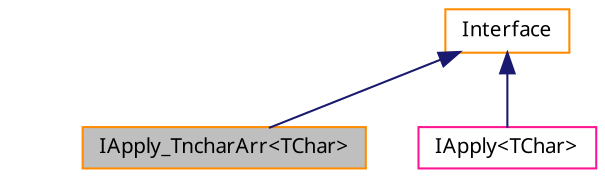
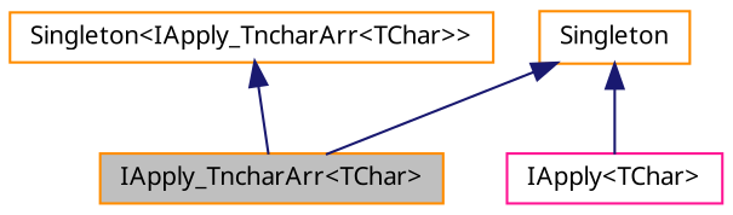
  digraph {
    fontname="Noto Sans"
    node [color=darkorange fillcolor=white fontname="Noto Sans" fontsize=10 shape=record style=filled]
    edge [color=midnightblue dir=back fontname="Noto Sans" fontsize=10 labelfontname=Helvetica labelfontsize=10 style=solid]
    n1 [fillcolor=grey75 fontcolor=black height=0.2 label="IApply_TncharArr\<TChar\>" width=0.4]
    n2 [color=deeppink height=0.2 label="IApply\<TChar\>" width=0.4]
-   n4 [height=0.2 label=Interface width=0.4]
+   n3 [height=0.2 label="Singleton\<IApply_TncharArr\<TChar\>\>" width=0.4]
+   n4 [height=0.2 label=Singleton width=0.4]
+   n3 -> n1
    n4 -> n1
    n4 -> n2
  }
